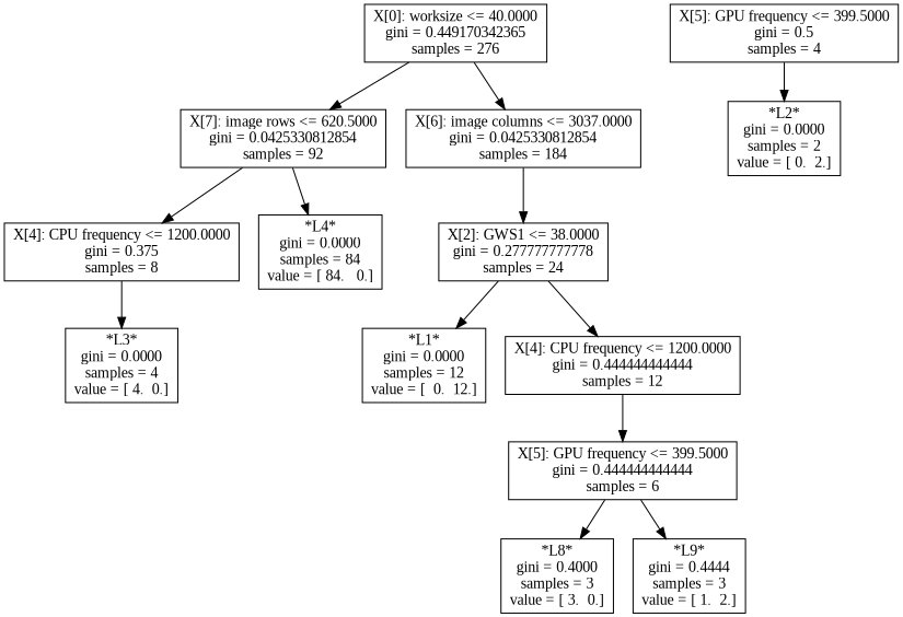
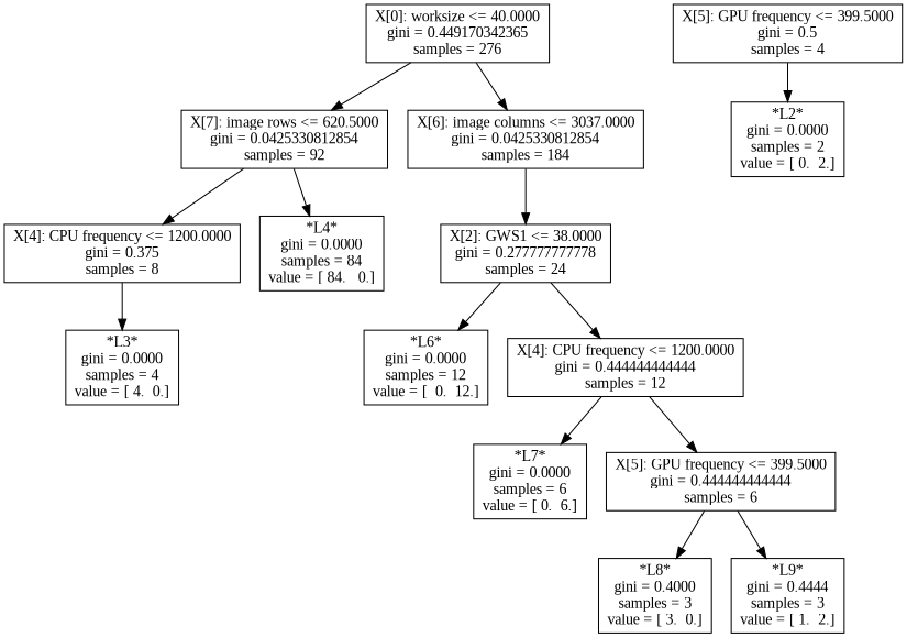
  digraph {
    fontname="Liberation Serif"
    node [fontname="Liberation Serif" shape=box]
    edge [fontname="Liberation Serif"]
    n1 [label="X[0]: worksize <= 40.0000\ngini = 0.449170342365\nsamples = 276"]
    n2 [label="X[7]: image rows <= 620.5000\ngini = 0.0425330812854\nsamples = 92"]
    n3 [label="X[6]: image columns <= 3037.0000\ngini = 0.0425330812854\nsamples = 184"]
    n4 [label="X[4]: CPU frequency <= 1200.0000\ngini = 0.375\nsamples = 8"]
    n5 [label="*L4*\ngini = 0.0000\nsamples = 84\nvalue = [ 84.   0.]"]
    n6 [label="X[2]: GWS1 <= 38.0000\ngini = 0.277777777778\nsamples = 24"]
    n7 [label="*L3*\ngini = 0.0000\nsamples = 4\nvalue = [ 4.  0.]"]
    n8 [label="X[5]: GPU frequency <= 399.5000\ngini = 0.5\nsamples = 4"]
    n9 [label="*L2*\ngini = 0.0000\nsamples = 2\nvalue = [ 0.  2.]"]
-   n10 [label="*L1*\ngini = 0.0000\nsamples = 12\nvalue = [  0.  12.]"]
+   n10 [label="*L6*\ngini = 0.0000\nsamples = 12\nvalue = [  0.  12.]"]
    n11 [label="X[4]: CPU frequency <= 1200.0000\ngini = 0.444444444444\nsamples = 12"]
+   n12 [label="*L7*\ngini = 0.0000\nsamples = 6\nvalue = [ 0.  6.]"]
    n13 [label="X[5]: GPU frequency <= 399.5000\ngini = 0.444444444444\nsamples = 6"]
    n14 [label="*L8*\ngini = 0.4000\nsamples = 3\nvalue = [ 3.  0.]"]
    n15 [label="*L9*\ngini = 0.4444\nsamples = 3\nvalue = [ 1.  2.]"]
    n1 -> n2
    n1 -> n3
    n2 -> n4
    n2 -> n5
    n3 -> n6
    n4 -> n7
    n6 -> n10
    n6 -> n11
    n8 -> n9
+   n11 -> n12
    n11 -> n13
    n13 -> n14
    n13 -> n15
  }
